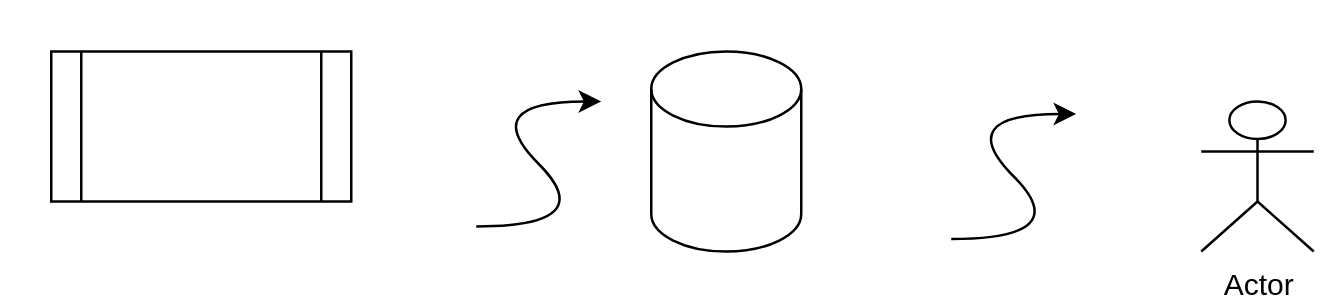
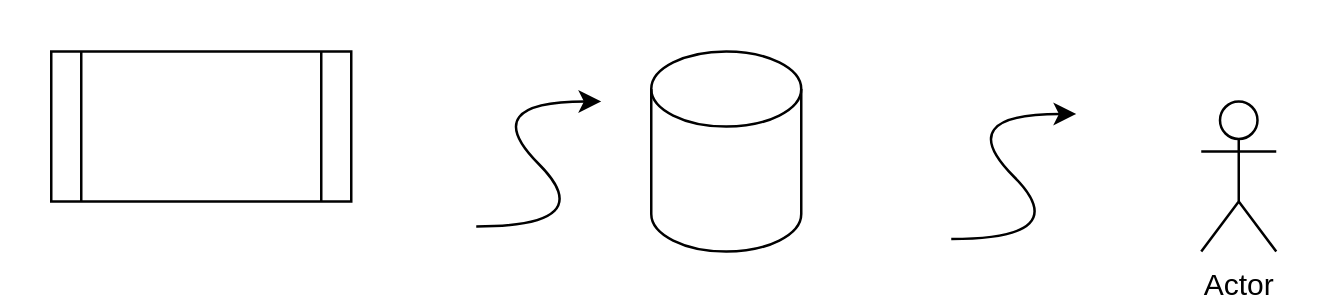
  <mxCell id="0" />
  <mxCell id="1" parent="0" />
  <mxCell id="2" value="" style="shape=process;whiteSpace=wrap;html=1;backgroundOutline=1;" vertex="1" parent="1"><mxGeometry x="20" y="20" width="120" height="60" as="geometry" /></mxCell>
  <mxCell id="3" value="" style="shape=cylinder3;whiteSpace=wrap;html=1;boundedLbl=1;backgroundOutline=1;size=15;" vertex="1" parent="1"><mxGeometry x="260" y="20" width="60" height="80" as="geometry" /></mxCell>
- <mxCell id="4" value="Actor" style="shape=umlActor;verticalLabelPosition=bottom;verticalAlign=top;html=1;outlineConnect=0;" vertex="1" parent="1"><mxGeometry x="480" y="40" width="45" height="60" as="geometry" /></mxCell>
+ <mxCell id="4" value="Actor" style="shape=umlActor;verticalLabelPosition=bottom;verticalAlign=top;html=1;outlineConnect=0;" vertex="1" parent="1"><mxGeometry x="480" y="40" width="30" height="60" as="geometry" /></mxCell>
  <mxCell id="5" value="" style="curved=1;endArrow=classic;html=1;rounded=0;" edge="1" parent="1"><mxGeometry width="50" height="50" relative="1" as="geometry"><mxPoint x="190" y="90" as="sourcePoint" /><mxPoint x="240" y="40" as="targetPoint" /><Array as="points"><mxPoint x="240" y="90" /><mxPoint x="190" y="40" /></Array></mxGeometry></mxCell>
  <mxCell id="6" value="" style="curved=1;endArrow=classic;html=1;rounded=0;" edge="1" parent="1"><mxGeometry width="50" height="50" relative="1" as="geometry"><mxPoint x="380" y="95" as="sourcePoint" /><mxPoint x="430" y="45" as="targetPoint" /><Array as="points"><mxPoint x="430" y="95" /><mxPoint x="380" y="45" /></Array></mxGeometry></mxCell>
